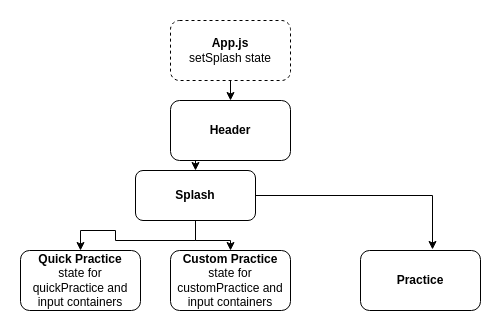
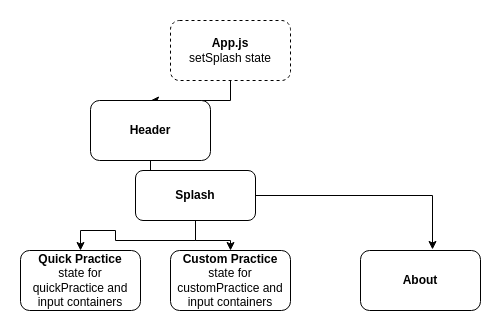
  <mxCell id="0" />
  <mxCell id="1" parent="0" />
  <mxCell id="2" style="edgeStyle=orthogonalEdgeStyle;rounded=0;orthogonalLoop=1;jettySize=auto;html=1;exitX=0.5;exitY=1;exitDx=0;exitDy=0;entryX=0.5;entryY=0;entryDx=0;entryDy=0;" edge="1" parent="1" source="3" target="5"><mxGeometry relative="1" as="geometry" /></mxCell>
  <mxCell id="3" value="&lt;b&gt;App.js&lt;br&gt;&lt;/b&gt;setSplash state" style="rounded=1;whiteSpace=wrap;html=1;dashed=1;" parent="1" vertex="1"><mxGeometry x="170" y="20" width="120" height="60" as="geometry" /></mxCell>
  <mxCell id="4" style="edgeStyle=orthogonalEdgeStyle;rounded=0;orthogonalLoop=1;jettySize=auto;html=1;exitX=0.5;exitY=1;exitDx=0;exitDy=0;entryX=0.5;entryY=0;entryDx=0;entryDy=0;" edge="1" parent="1" source="5" target="9"><mxGeometry relative="1" as="geometry" /></mxCell>
- <mxCell id="5" value="Header" style="rounded=1;whiteSpace=wrap;html=1;fontStyle=1" parent="1" vertex="1"><mxGeometry x="170" y="100" width="120" height="60" as="geometry" /></mxCell>
+ <mxCell id="5" value="Header" style="rounded=1;whiteSpace=wrap;html=1;fontStyle=1" parent="1" vertex="1"><mxGeometry x="90" y="100" width="120" height="60" as="geometry" /></mxCell>
  <mxCell id="6" style="edgeStyle=orthogonalEdgeStyle;rounded=0;orthogonalLoop=1;jettySize=auto;html=1;entryX=0.5;entryY=0;entryDx=0;entryDy=0;" edge="1" parent="1" source="9" target="12"><mxGeometry relative="1" as="geometry" /></mxCell>
  <mxCell id="7" style="edgeStyle=orthogonalEdgeStyle;rounded=0;orthogonalLoop=1;jettySize=auto;html=1;entryX=0.6;entryY=-0.017;entryDx=0;entryDy=0;entryPerimeter=0;" edge="1" parent="1" source="9" target="10"><mxGeometry relative="1" as="geometry" /></mxCell>
  <mxCell id="8" style="edgeStyle=orthogonalEdgeStyle;rounded=0;orthogonalLoop=1;jettySize=auto;html=1;entryX=0.5;entryY=0;entryDx=0;entryDy=0;" edge="1" parent="1" source="9" target="11"><mxGeometry relative="1" as="geometry" /></mxCell>
  <mxCell id="9" value="Splash" style="rounded=1;whiteSpace=wrap;html=1;fontStyle=1" parent="1" vertex="1"><mxGeometry x="135" y="170" width="120" height="50" as="geometry" /></mxCell>
- <mxCell id="10" value="Practice" style="rounded=1;whiteSpace=wrap;html=1;fontStyle=1" parent="1" vertex="1"><mxGeometry x="360" y="250" width="120" height="60" as="geometry" /></mxCell>
+ <mxCell id="10" value="About" style="rounded=1;whiteSpace=wrap;html=1;fontStyle=1" parent="1" vertex="1"><mxGeometry x="360" y="250" width="120" height="60" as="geometry" /></mxCell>
  <mxCell id="11" value="&lt;b&gt;Custom Practice&lt;br&gt;&lt;/b&gt;state for customPractice and input containers" style="rounded=1;whiteSpace=wrap;html=1;" parent="1" vertex="1"><mxGeometry x="170" y="250" width="120" height="60" as="geometry" /></mxCell>
  <mxCell id="12" value="&lt;b&gt;Quick Practice&lt;br&gt;&lt;/b&gt;state for quickPractice and input containers&lt;b&gt;&lt;br&gt;&lt;/b&gt;" style="rounded=1;whiteSpace=wrap;html=1;" parent="1" vertex="1"><mxGeometry x="20" y="250" width="120" height="60" as="geometry" /></mxCell>
